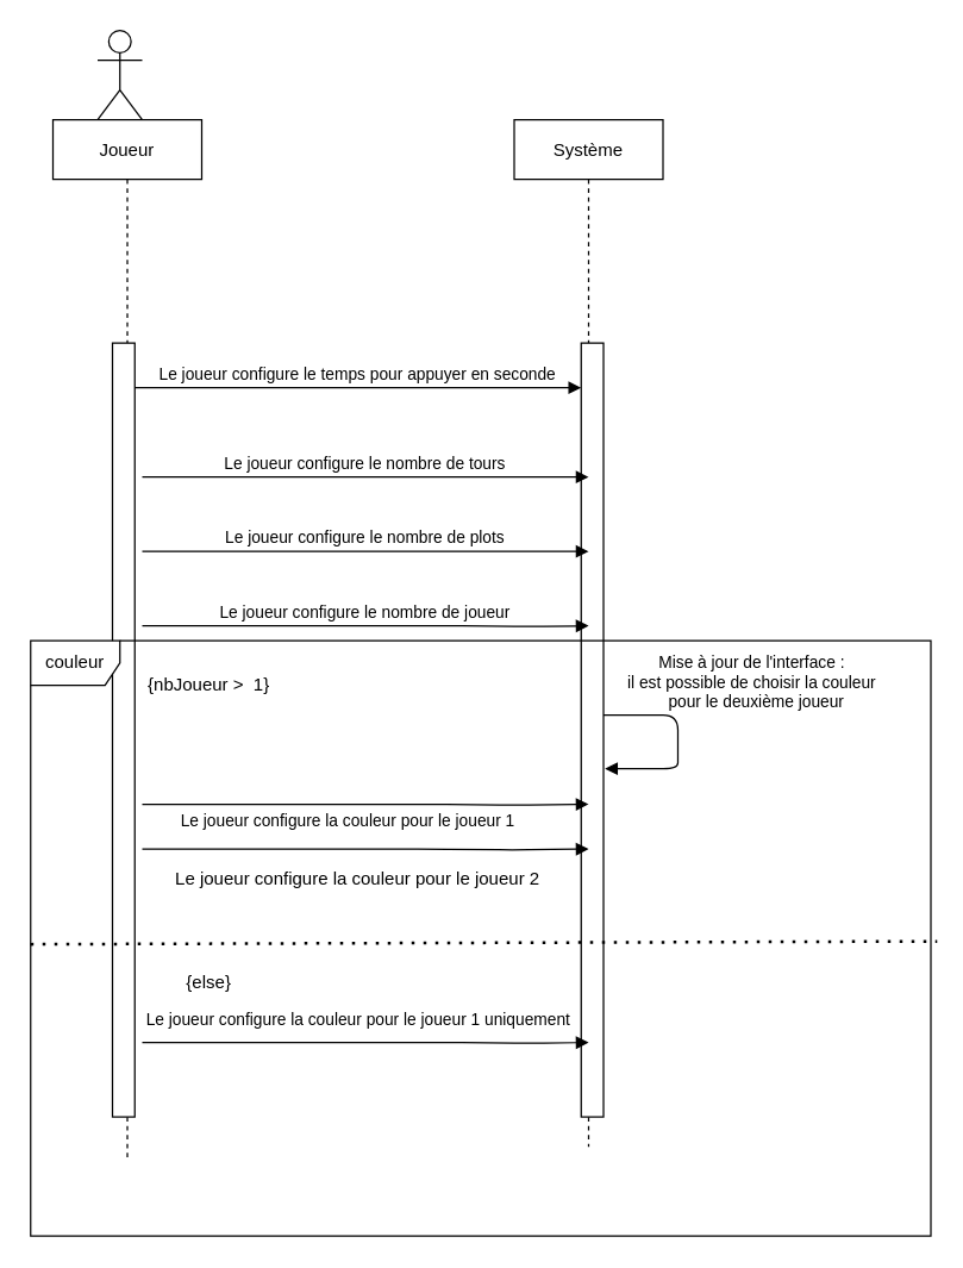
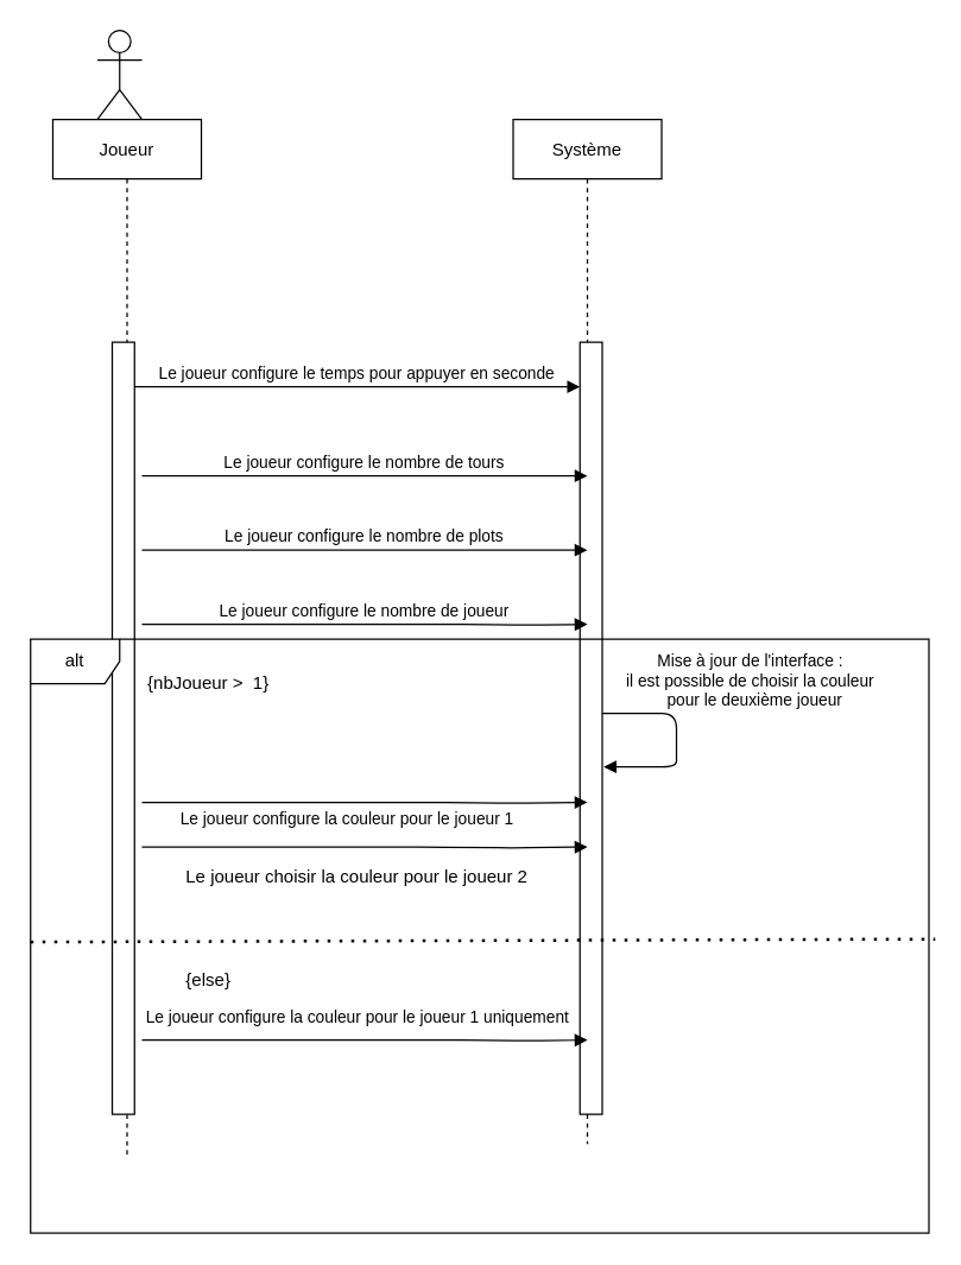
  <mxCell id="0" />
  <mxCell id="1" parent="0" />
  <mxCell id="2" value="Joueur" style="shape=umlLifeline;perimeter=lifelinePerimeter;container=1;collapsible=0;recursiveResize=0;rounded=0;shadow=0;strokeWidth=1;" parent="1" vertex="1"><mxGeometry x="35" y="80" width="100" height="700" as="geometry" /></mxCell>
  <mxCell id="3" value="" style="points=[];perimeter=orthogonalPerimeter;rounded=0;shadow=0;strokeWidth=1;" parent="2" vertex="1"><mxGeometry x="40" y="150" width="15" height="520" as="geometry" /></mxCell>
  <mxCell id="4" value="Système" style="shape=umlLifeline;perimeter=lifelinePerimeter;container=1;collapsible=0;recursiveResize=0;rounded=0;shadow=0;strokeWidth=1;" parent="1" vertex="1"><mxGeometry x="345" y="80" width="100" height="690" as="geometry" /></mxCell>
  <mxCell id="5" value="" style="points=[];perimeter=orthogonalPerimeter;rounded=0;shadow=0;strokeWidth=1;" parent="4" vertex="1"><mxGeometry x="45" y="150" width="15" height="520" as="geometry" /></mxCell>
  <mxCell id="6" value="Le joueur configure le temps pour appuyer en seconde" style="verticalAlign=bottom;endArrow=block;shadow=0;strokeWidth=1;" parent="1" source="3" target="5" edge="1"><mxGeometry relative="1" as="geometry"><mxPoint x="320" y="240" as="sourcePoint" /><Array as="points"><mxPoint x="295" y="260" /></Array></mxGeometry></mxCell>
  <mxCell id="7" value="" style="shape=umlActor;verticalLabelPosition=bottom;verticalAlign=top;html=1;" parent="1" vertex="1"><mxGeometry x="65" y="20" width="30" height="60" as="geometry" /></mxCell>
  <mxCell id="8" value="Le joueur configure le nombre de tours" style="verticalAlign=bottom;endArrow=block;shadow=0;strokeWidth=1;" parent="1" edge="1"><mxGeometry relative="1" as="geometry"><mxPoint x="95" y="320" as="sourcePoint" /><Array as="points"><mxPoint x="300" y="320" /></Array><mxPoint x="395" y="320" as="targetPoint" /></mxGeometry></mxCell>
- <mxCell id="9" value="couleur" style="shape=umlFrame;whiteSpace=wrap;html=1;" parent="1" vertex="1"><mxGeometry x="20" y="430" width="605" height="400" as="geometry" /></mxCell>
+ <mxCell id="9" value="alt" style="shape=umlFrame;whiteSpace=wrap;html=1;" parent="1" vertex="1"><mxGeometry x="20" y="430" width="605" height="400" as="geometry" /></mxCell>
  <mxCell id="10" value="Le joueur configure le nombre de plots" style="verticalAlign=bottom;endArrow=block;shadow=0;strokeWidth=1;" edge="1" parent="1"><mxGeometry relative="1" as="geometry"><mxPoint x="95" y="370" as="sourcePoint" /><Array as="points"><mxPoint x="300" y="370" /></Array><mxPoint x="395" y="370" as="targetPoint" /></mxGeometry></mxCell>
  <mxCell id="11" value="Le joueur configure le nombre de joueur" style="verticalAlign=bottom;endArrow=block;shadow=0;strokeWidth=1;" edge="1" parent="1"><mxGeometry relative="1" as="geometry"><mxPoint x="95" y="420" as="sourcePoint" /><Array as="points"><mxPoint x="300" y="420" /><mxPoint x="355" y="420.5" /></Array><mxPoint x="395" y="420" as="targetPoint" /></mxGeometry></mxCell>
  <mxCell id="12" value="{nbJoueur &amp;gt;&amp;nbsp; 1}" style="text;html=1;strokeColor=none;fillColor=none;align=center;verticalAlign=middle;whiteSpace=wrap;rounded=0;" vertex="1" parent="1"><mxGeometry x="85" y="450" width="110" height="20" as="geometry" /></mxCell>
  <mxCell id="13" value="Mise à jour de l'interface : &#10;il est possible de choisir la couleur&#10;  pour le deuxième joueur" style="verticalAlign=bottom;endArrow=block;shadow=0;strokeWidth=1;entryX=1.067;entryY=0.55;entryDx=0;entryDy=0;entryPerimeter=0;" edge="1" parent="1" target="5"><mxGeometry x="-0.259" y="50" relative="1" as="geometry"><mxPoint x="405" y="480" as="sourcePoint" /><Array as="points"><mxPoint x="455" y="480" /><mxPoint x="455" y="500" /><mxPoint x="455" y="516" /></Array><mxPoint x="705" y="480" as="targetPoint" /><mxPoint as="offset" /></mxGeometry></mxCell>
  <mxCell id="14" value="" style="endArrow=none;dashed=1;html=1;dashPattern=1 3;strokeWidth=2;exitX=0;exitY=0.51;exitDx=0;exitDy=0;exitPerimeter=0;entryX=1.007;entryY=0.505;entryDx=0;entryDy=0;entryPerimeter=0;" edge="1" parent="1" source="9" target="9"><mxGeometry width="50" height="50" relative="1" as="geometry"><mxPoint x="135" y="580" as="sourcePoint" /><mxPoint x="185" y="530" as="targetPoint" /></mxGeometry></mxCell>
  <mxCell id="15" value="{else}" style="text;html=1;strokeColor=none;fillColor=none;align=center;verticalAlign=middle;whiteSpace=wrap;rounded=0;" vertex="1" parent="1"><mxGeometry x="85" y="650" width="110" height="20" as="geometry" /></mxCell>
  <mxCell id="16" value="Le joueur configure la couleur pour le joueur 1 " style="verticalAlign=bottom;endArrow=block;shadow=0;strokeWidth=1;" edge="1" parent="1"><mxGeometry x="-0.067" y="140" relative="1" as="geometry"><mxPoint x="95" y="700" as="sourcePoint" /><Array as="points"><mxPoint x="300" y="700" /><mxPoint x="355" y="700.5" /></Array><mxPoint x="395" y="700" as="targetPoint" /><mxPoint as="offset" /></mxGeometry></mxCell>
  <mxCell id="17" value="" style="verticalAlign=bottom;endArrow=block;shadow=0;strokeWidth=1;entryX=0.333;entryY=0.596;entryDx=0;entryDy=0;entryPerimeter=0;" edge="1" parent="1" target="5"><mxGeometry relative="1" as="geometry"><mxPoint x="95" y="540" as="sourcePoint" /><Array as="points"><mxPoint x="290" y="540" /><mxPoint x="345" y="540.5" /></Array><mxPoint x="385" y="540" as="targetPoint" /></mxGeometry></mxCell>
  <mxCell id="18" value="" style="verticalAlign=bottom;endArrow=block;shadow=0;strokeWidth=1;entryX=0.333;entryY=0.596;entryDx=0;entryDy=0;entryPerimeter=0;" edge="1" parent="1"><mxGeometry relative="1" as="geometry"><mxPoint x="95" y="570.08" as="sourcePoint" /><Array as="points"><mxPoint x="290" y="570.08" /><mxPoint x="345" y="570.58" /></Array><mxPoint x="394.995" y="570" as="targetPoint" /></mxGeometry></mxCell>
- <mxCell id="19" value="Le joueur configure la couleur pour le joueur 2" style="text;html=1;strokeColor=none;fillColor=none;align=center;verticalAlign=middle;whiteSpace=wrap;rounded=0;" vertex="1" parent="1"><mxGeometry x="105" y="580" width="270" height="20" as="geometry" /></mxCell>
+ <mxCell id="19" value="Le joueur choisir la couleur pour le joueur 2" style="text;html=1;strokeColor=none;fillColor=none;align=center;verticalAlign=middle;whiteSpace=wrap;rounded=0;" vertex="1" parent="1"><mxGeometry x="105" y="580" width="270" height="20" as="geometry" /></mxCell>
  <mxCell id="20" value="&lt;font style=&quot;font-size: 11px&quot;&gt;Le joueur configure la couleur pour le joueur 1 uniquement&lt;/font&gt;" style="text;html=1;strokeColor=none;fillColor=none;align=center;verticalAlign=middle;whiteSpace=wrap;rounded=0;" vertex="1" parent="1"><mxGeometry x="27.5" y="680" width="425" height="10" as="geometry" /></mxCell>
